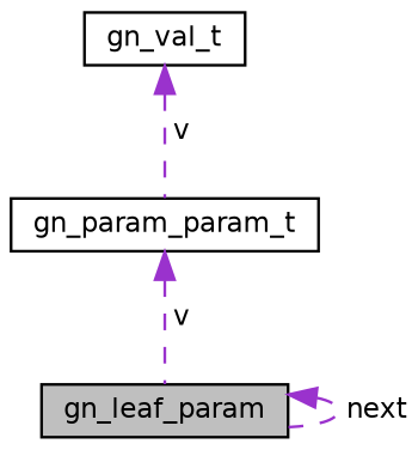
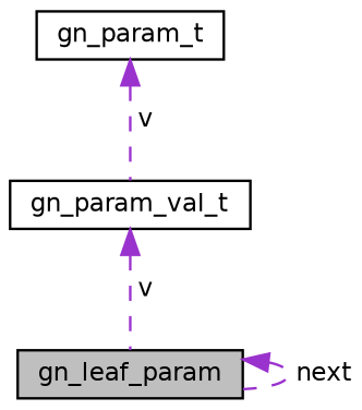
  digraph {
    node [color=black fillcolor=white fontname=Helvetica fontsize=10 shape=record style=filled]
    edge [color=darkorchid3 dir=back fontname=Helvetica fontsize=10 labelfontname=Helvetica labelfontsize=10 style=dashed]
    n1 [fillcolor=grey75 fontcolor=black height=0.2 label=gn_leaf_param width=0.4]
-   n2 [height=0.2 label=gn_param_param_t width=0.4]
-   n3 [height=0.2 label=gn_val_t width=0.4]
+   n2 [height=0.2 label=gn_param_val_t width=0.4]
+   n3 [height=0.2 label=gn_param_t width=0.4]
    n1 -> n1 [label=" next"]
    n2 -> n1 [label=" v"]
    n3 -> n2 [label=" v"]
  }
